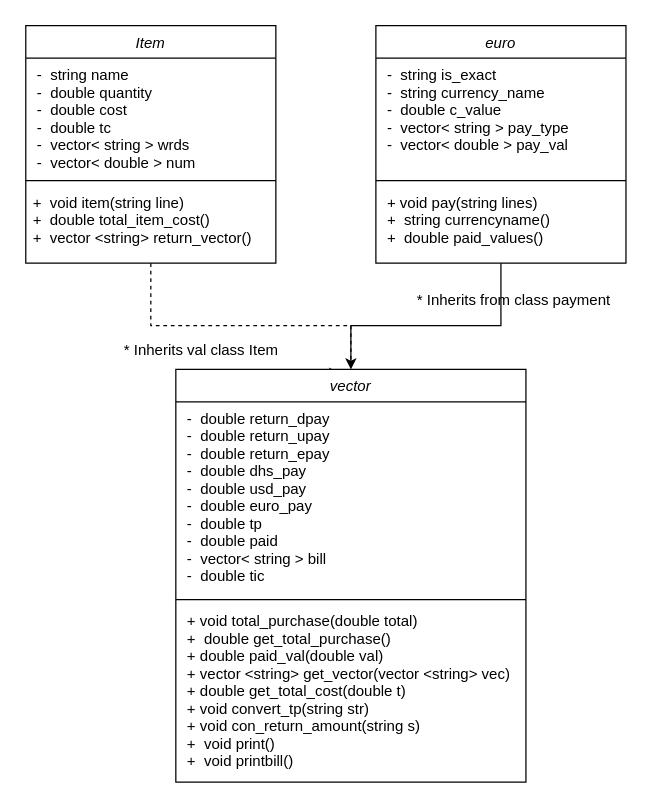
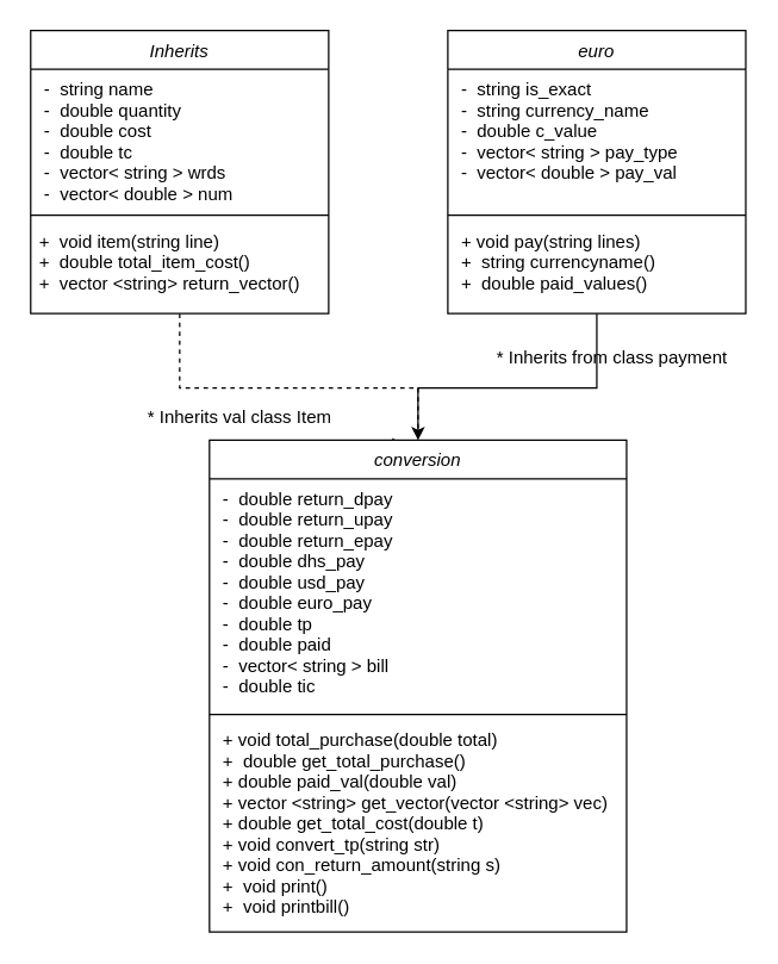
  <mxCell id="0" />
  <mxCell id="1" parent="0" />
  <mxCell id="2" value="" style="edgeStyle=orthogonalEdgeStyle;rounded=0;orthogonalLoop=1;jettySize=auto;html=1;exitX=0.5;exitY=1;exitDx=0;exitDy=0;entryX=0.47;entryY=0.009;entryDx=0;entryDy=0;entryPerimeter=0;dashed=1;" parent="1" source="3" target="12" edge="1"><mxGeometry relative="1" as="geometry"><mxPoint x="240" y="321" as="targetPoint" /><Array as="points"><mxPoint x="120" y="260" /><mxPoint x="280" y="260" /><mxPoint x="280" y="300" /><mxPoint x="240" y="300" /><mxPoint x="240" y="298" /></Array></mxGeometry></mxCell>
- <mxCell id="3" value="Item" style="swimlane;fontStyle=2;align=center;verticalAlign=top;childLayout=stackLayout;horizontal=1;startSize=26;horizontalStack=0;resizeParent=1;resizeLast=0;collapsible=1;marginBottom=0;rounded=0;shadow=0;strokeWidth=1;" parent="1" vertex="1"><mxGeometry x="20" y="20" width="200" height="190" as="geometry"><mxRectangle x="230" y="140" width="160" height="26" as="alternateBounds" /></mxGeometry></mxCell>
+ <mxCell id="3" value="Inherits" style="swimlane;fontStyle=2;align=center;verticalAlign=top;childLayout=stackLayout;horizontal=1;startSize=26;horizontalStack=0;resizeParent=1;resizeLast=0;collapsible=1;marginBottom=0;rounded=0;shadow=0;strokeWidth=1;" parent="1" vertex="1"><mxGeometry x="20" y="20" width="200" height="190" as="geometry"><mxRectangle x="230" y="140" width="160" height="26" as="alternateBounds" /></mxGeometry></mxCell>
  <mxCell id="4" value=" -  string name&#10; -  double quantity&#10; -  double cost&#10; -  double tc&#10; -  vector&lt; string &gt; wrds&#10; -  vector&lt; double &gt; num" style="text;align=left;verticalAlign=top;spacingLeft=4;spacingRight=4;overflow=hidden;rotatable=0;points=[[0,0.5],[1,0.5]];portConstraint=eastwest;" parent="3" vertex="1"><mxGeometry y="26" width="200" height="94" as="geometry" /></mxCell>
  <mxCell id="5" value="" style="line;html=1;strokeWidth=1;align=left;verticalAlign=middle;spacingTop=-1;spacingLeft=3;spacingRight=3;rotatable=0;labelPosition=right;points=[];portConstraint=eastwest;" parent="3" vertex="1"><mxGeometry y="120" width="200" height="8" as="geometry" /></mxCell>
  <mxCell id="6" value="+  void item(string line)&#10;+  double total_item_cost()&#10;+  vector &lt;string&gt; return_vector()" style="text;align=left;verticalAlign=top;spacingLeft=4;spacingRight=4;overflow=hidden;rotatable=0;points=[[0,0.5],[1,0.5]];portConstraint=eastwest;" parent="3" vertex="1"><mxGeometry y="128" width="200" height="52" as="geometry" /></mxCell>
  <mxCell id="7" value="" style="edgeStyle=orthogonalEdgeStyle;rounded=0;orthogonalLoop=1;jettySize=auto;html=1;" parent="1" source="8" target="12" edge="1"><mxGeometry relative="1" as="geometry"><Array as="points"><mxPoint x="400" y="260" /><mxPoint x="280" y="260" /></Array></mxGeometry></mxCell>
  <mxCell id="8" value="euro" style="swimlane;fontStyle=2;align=center;verticalAlign=top;childLayout=stackLayout;horizontal=1;startSize=26;horizontalStack=0;resizeParent=1;resizeLast=0;collapsible=1;marginBottom=0;rounded=0;shadow=0;strokeWidth=1;" parent="1" vertex="1"><mxGeometry x="300" y="20" width="200" height="190" as="geometry"><mxRectangle x="230" y="140" width="160" height="26" as="alternateBounds" /></mxGeometry></mxCell>
  <mxCell id="9" value=" -  string is_exact&#10; -  string currency_name&#10; -  double c_value&#10; -  vector&lt; string &gt; pay_type&#10; -  vector&lt; double &gt; pay_val" style="text;align=left;verticalAlign=top;spacingLeft=4;spacingRight=4;overflow=hidden;rotatable=0;points=[[0,0.5],[1,0.5]];portConstraint=eastwest;" parent="8" vertex="1"><mxGeometry y="26" width="200" height="94" as="geometry" /></mxCell>
  <mxCell id="10" value="" style="line;html=1;strokeWidth=1;align=left;verticalAlign=middle;spacingTop=-1;spacingLeft=3;spacingRight=3;rotatable=0;labelPosition=right;points=[];portConstraint=eastwest;" parent="8" vertex="1"><mxGeometry y="120" width="200" height="8" as="geometry" /></mxCell>
  <mxCell id="11" value=" + void pay(string lines)&#10; +  string currencyname()&#10; +  double paid_values()" style="text;align=left;verticalAlign=top;spacingLeft=4;spacingRight=4;overflow=hidden;rotatable=0;points=[[0,0.5],[1,0.5]];portConstraint=eastwest;" parent="8" vertex="1"><mxGeometry y="128" width="200" height="52" as="geometry" /></mxCell>
- <mxCell id="12" value="vector" style="swimlane;fontStyle=2;align=center;verticalAlign=top;childLayout=stackLayout;horizontal=1;startSize=26;horizontalStack=0;resizeParent=1;resizeLast=0;collapsible=1;marginBottom=0;rounded=0;shadow=0;strokeWidth=1;" parent="1" vertex="1"><mxGeometry x="140" y="295" width="280" height="330" as="geometry"><mxRectangle x="230" y="140" width="160" height="26" as="alternateBounds" /></mxGeometry></mxCell>
+ <mxCell id="12" value="conversion" style="swimlane;fontStyle=2;align=center;verticalAlign=top;childLayout=stackLayout;horizontal=1;startSize=26;horizontalStack=0;resizeParent=1;resizeLast=0;collapsible=1;marginBottom=0;rounded=0;shadow=0;strokeWidth=1;" parent="1" vertex="1"><mxGeometry x="140" y="295" width="280" height="330" as="geometry"><mxRectangle x="230" y="140" width="160" height="26" as="alternateBounds" /></mxGeometry></mxCell>
  <mxCell id="13" value=" -  double return_dpay&#10; -  double return_upay&#10; -  double return_epay&#10; -  double dhs_pay&#10; -  double usd_pay&#10; -  double euro_pay&#10; -  double tp&#10; -  double paid&#10; -  vector&lt; string &gt; bill&#10; -  double tic" style="text;align=left;verticalAlign=top;spacingLeft=4;spacingRight=4;overflow=hidden;rotatable=0;points=[[0,0.5],[1,0.5]];portConstraint=eastwest;" parent="12" vertex="1"><mxGeometry y="26" width="280" height="154" as="geometry" /></mxCell>
  <mxCell id="14" value="" style="line;html=1;strokeWidth=1;align=left;verticalAlign=middle;spacingTop=-1;spacingLeft=3;spacingRight=3;rotatable=0;labelPosition=right;points=[];portConstraint=eastwest;" parent="12" vertex="1"><mxGeometry y="180" width="280" height="8" as="geometry" /></mxCell>
  <mxCell id="15" value=" + void total_purchase(double total)&#10; +  double get_total_purchase()&#10; + double paid_val(double val)&#10; + vector &lt;string&gt; get_vector(vector &lt;string&gt; vec)&#10; + double get_total_cost(double t)&#10; + void convert_tp(string str)&#10; + void con_return_amount(string s)&#10; +  void print()&#10; +  void printbill()" style="text;align=left;verticalAlign=top;spacingLeft=4;spacingRight=4;overflow=hidden;rotatable=0;points=[[0,0.5],[1,0.5]];portConstraint=eastwest;" parent="12" vertex="1"><mxGeometry y="188" width="280" height="142" as="geometry" /></mxCell>
  <mxCell id="16" value="* Inherits from class payment" style="text;html=1;align=center;verticalAlign=middle;resizable=0;points=[];autosize=1;strokeColor=none;fillColor=none;" parent="1" vertex="1"><mxGeometry x="320" y="225" width="180" height="30" as="geometry" /></mxCell>
  <mxCell id="17" value="* Inherits val class Item" style="text;html=1;align=center;verticalAlign=middle;resizable=0;points=[];autosize=1;strokeColor=none;fillColor=none;" parent="1" vertex="1"><mxGeometry x="80" y="265" width="160" height="30" as="geometry" /></mxCell>
